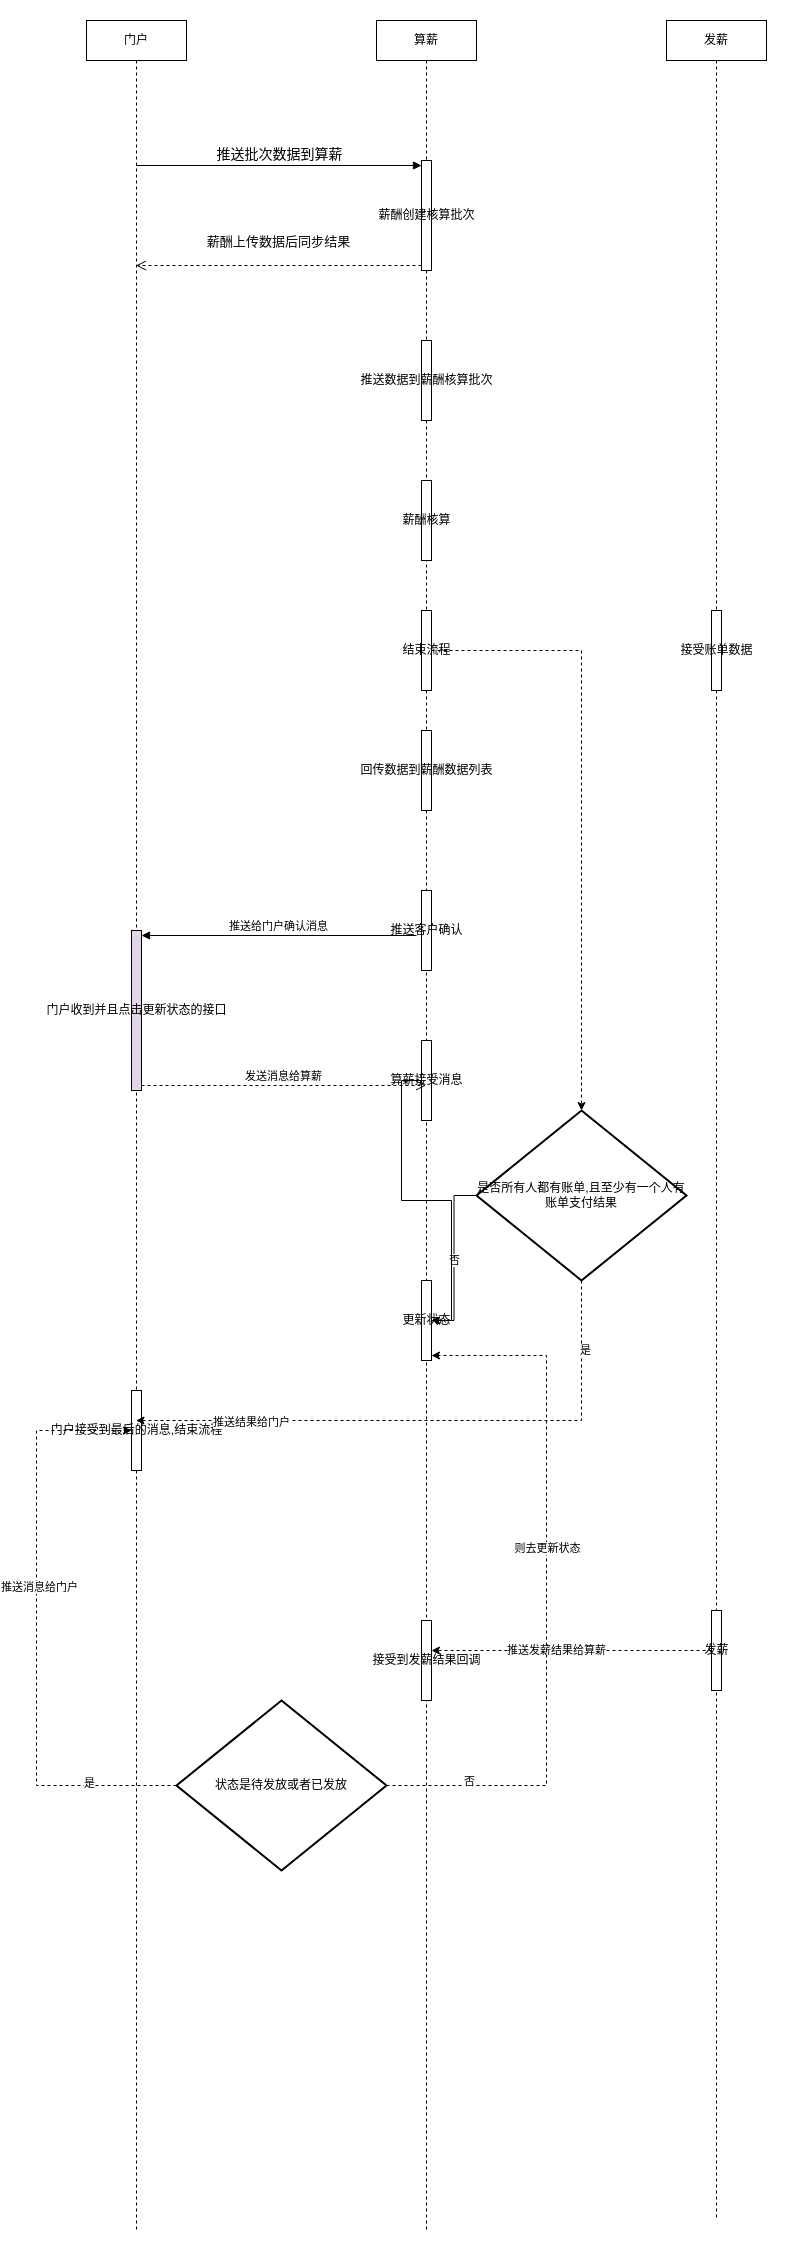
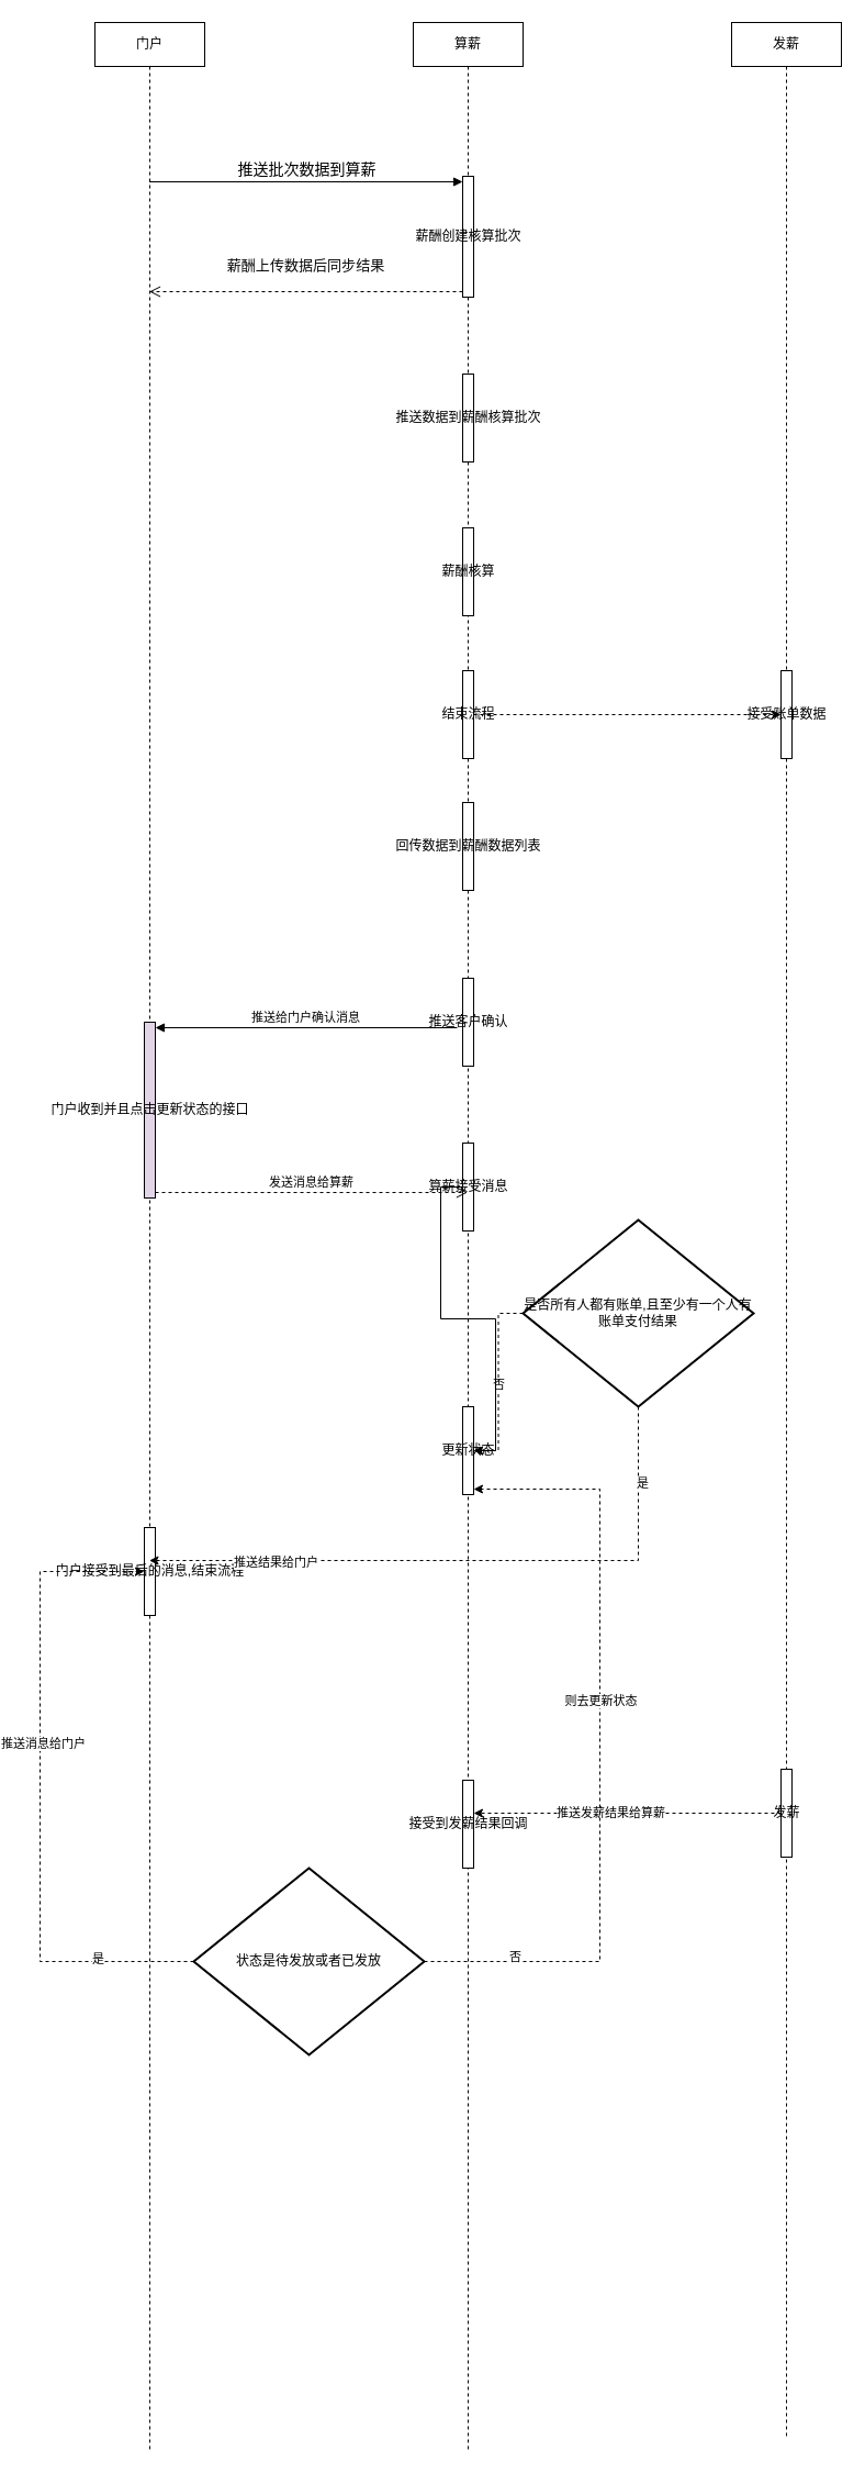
  <mxCell id="0" />
  <mxCell id="1" parent="0" />
  <mxCell id="2" value="门户" style="shape=umlLifeline;perimeter=lifelinePerimeter;whiteSpace=wrap;html=1;container=1;dropTarget=0;collapsible=0;recursiveResize=0;outlineConnect=0;portConstraint=eastwest;newEdgeStyle={&quot;curved&quot;:0,&quot;rounded&quot;:0};" vertex="1" parent="1"><mxGeometry x="70" y="20" width="100" height="2210" as="geometry" /></mxCell>
  <mxCell id="3" value="门户收到并且点击更新状态的接口" style="html=1;points=[[0,0,0,0,5],[0,1,0,0,-5],[1,0,0,0,5],[1,1,0,0,-5]];perimeter=orthogonalPerimeter;outlineConnect=0;targetShapes=umlLifeline;portConstraint=eastwest;newEdgeStyle={&quot;curved&quot;:0,&quot;rounded&quot;:0};fillColor=#e1d5e7;" vertex="1" parent="2"><mxGeometry x="45" y="910" width="10" height="160" as="geometry" /></mxCell>
  <mxCell id="4" value="门户接受到最后的消息,结束流程" style="html=1;points=[[0,0,0,0,5],[0,1,0,0,-5],[1,0,0,0,5],[1,1,0,0,-5]];perimeter=orthogonalPerimeter;outlineConnect=0;targetShapes=umlLifeline;portConstraint=eastwest;newEdgeStyle={&quot;curved&quot;:0,&quot;rounded&quot;:0};" vertex="1" parent="2"><mxGeometry x="45" y="1370" width="10" height="80" as="geometry" /></mxCell>
  <mxCell id="5" value="算薪" style="shape=umlLifeline;perimeter=lifelinePerimeter;whiteSpace=wrap;html=1;container=1;dropTarget=0;collapsible=0;recursiveResize=0;outlineConnect=0;portConstraint=eastwest;newEdgeStyle={&quot;curved&quot;:0,&quot;rounded&quot;:0};" vertex="1" parent="1"><mxGeometry x="360" y="20" width="100" height="2210" as="geometry" /></mxCell>
  <mxCell id="6" value="薪酬创建核算批次" style="html=1;points=[[0,0,0,0,5],[0,1,0,0,-5],[1,0,0,0,5],[1,1,0,0,-5]];perimeter=orthogonalPerimeter;outlineConnect=0;targetShapes=umlLifeline;portConstraint=eastwest;newEdgeStyle={&quot;curved&quot;:0,&quot;rounded&quot;:0};" vertex="1" parent="5"><mxGeometry x="45" y="140" width="10" height="110" as="geometry" /></mxCell>
  <mxCell id="7" value="推送数据到薪酬核算批次" style="html=1;points=[[0,0,0,0,5],[0,1,0,0,-5],[1,0,0,0,5],[1,1,0,0,-5]];perimeter=orthogonalPerimeter;outlineConnect=0;targetShapes=umlLifeline;portConstraint=eastwest;newEdgeStyle={&quot;curved&quot;:0,&quot;rounded&quot;:0};" vertex="1" parent="5"><mxGeometry x="45" y="320" width="10" height="80" as="geometry" /></mxCell>
  <mxCell id="8" value="薪酬核算" style="html=1;points=[[0,0,0,0,5],[0,1,0,0,-5],[1,0,0,0,5],[1,1,0,0,-5]];perimeter=orthogonalPerimeter;outlineConnect=0;targetShapes=umlLifeline;portConstraint=eastwest;newEdgeStyle={&quot;curved&quot;:0,&quot;rounded&quot;:0};" vertex="1" parent="5"><mxGeometry x="45" y="460" width="10" height="80" as="geometry" /></mxCell>
  <mxCell id="9" value="结束流程" style="html=1;points=[[0,0,0,0,5],[0,1,0,0,-5],[1,0,0,0,5],[1,1,0,0,-5]];perimeter=orthogonalPerimeter;outlineConnect=0;targetShapes=umlLifeline;portConstraint=eastwest;newEdgeStyle={&quot;curved&quot;:0,&quot;rounded&quot;:0};" vertex="1" parent="5"><mxGeometry x="45" y="590" width="10" height="80" as="geometry" /></mxCell>
  <mxCell id="10" value="回传数据到薪酬数据列表" style="html=1;points=[[0,0,0,0,5],[0,1,0,0,-5],[1,0,0,0,5],[1,1,0,0,-5]];perimeter=orthogonalPerimeter;outlineConnect=0;targetShapes=umlLifeline;portConstraint=eastwest;newEdgeStyle={&quot;curved&quot;:0,&quot;rounded&quot;:0};" vertex="1" parent="5"><mxGeometry x="45" y="710" width="10" height="80" as="geometry" /></mxCell>
  <mxCell id="11" value="推送客户确认" style="html=1;points=[[0,0,0,0,5],[0,1,0,0,-5],[1,0,0,0,5],[1,1,0,0,-5]];perimeter=orthogonalPerimeter;outlineConnect=0;targetShapes=umlLifeline;portConstraint=eastwest;newEdgeStyle={&quot;curved&quot;:0,&quot;rounded&quot;:0};" vertex="1" parent="5"><mxGeometry x="45" y="870" width="10" height="80" as="geometry" /></mxCell>
  <mxCell id="12" value="算薪接受消息" style="html=1;points=[[0,0,0,0,5],[0,1,0,0,-5],[1,0,0,0,5],[1,1,0,0,-5]];perimeter=orthogonalPerimeter;outlineConnect=0;targetShapes=umlLifeline;portConstraint=eastwest;newEdgeStyle={&quot;curved&quot;:0,&quot;rounded&quot;:0};" vertex="1" parent="5"><mxGeometry x="45" y="1020" width="10" height="80" as="geometry" /></mxCell>
  <mxCell id="13" value="更新状态" style="html=1;points=[[0,0,0,0,5],[0,1,0,0,-5],[1,0,0,0,5],[1,1,0,0,-5]];perimeter=orthogonalPerimeter;outlineConnect=0;targetShapes=umlLifeline;portConstraint=eastwest;newEdgeStyle={&quot;curved&quot;:0,&quot;rounded&quot;:0};" vertex="1" parent="5"><mxGeometry x="45" y="1260" width="10" height="80" as="geometry" /></mxCell>
  <mxCell id="14" value="接受到发薪结果回调" style="html=1;points=[[0,0,0,0,5],[0,1,0,0,-5],[1,0,0,0,5],[1,1,0,0,-5]];perimeter=orthogonalPerimeter;outlineConnect=0;targetShapes=umlLifeline;portConstraint=eastwest;newEdgeStyle={&quot;curved&quot;:0,&quot;rounded&quot;:0};" vertex="1" parent="5"><mxGeometry x="45" y="1600" width="10" height="80" as="geometry" /></mxCell>
  <mxCell id="15" value="发薪" style="shape=umlLifeline;perimeter=lifelinePerimeter;whiteSpace=wrap;html=1;container=1;dropTarget=0;collapsible=0;recursiveResize=0;outlineConnect=0;portConstraint=eastwest;newEdgeStyle={&quot;curved&quot;:0,&quot;rounded&quot;:0};" vertex="1" parent="1"><mxGeometry x="650" y="20" width="100" height="2200" as="geometry" /></mxCell>
  <mxCell id="16" value="接受账单数据" style="html=1;points=[[0,0,0,0,5],[0,1,0,0,-5],[1,0,0,0,5],[1,1,0,0,-5]];perimeter=orthogonalPerimeter;outlineConnect=0;targetShapes=umlLifeline;portConstraint=eastwest;newEdgeStyle={&quot;curved&quot;:0,&quot;rounded&quot;:0};" vertex="1" parent="15"><mxGeometry x="45" y="590" width="10" height="80" as="geometry" /></mxCell>
  <mxCell id="17" value="发薪" style="html=1;points=[[0,0,0,0,5],[0,1,0,0,-5],[1,0,0,0,5],[1,1,0,0,-5]];perimeter=orthogonalPerimeter;outlineConnect=0;targetShapes=umlLifeline;portConstraint=eastwest;newEdgeStyle={&quot;curved&quot;:0,&quot;rounded&quot;:0};" vertex="1" parent="15"><mxGeometry x="45" y="1590" width="10" height="80" as="geometry" /></mxCell>
  <mxCell id="18" value="&lt;font style=&quot;font-size: 14px;&quot;&gt;推送批次数据到算薪&lt;/font&gt;" style="html=1;verticalAlign=bottom;endArrow=block;curved=0;rounded=0;entryX=0;entryY=0;entryDx=0;entryDy=5;" edge="1" target="6" parent="1" source="2"><mxGeometry relative="1" as="geometry"><mxPoint x="335" y="165" as="sourcePoint" /></mxGeometry></mxCell>
  <mxCell id="19" value="&lt;div style=&quot;color: rgb(8, 8, 8);&quot;&gt;&lt;pre style=&quot;font-size: 9.8pt;&quot;&gt;&lt;font face=&quot;Helvetica&quot;&gt;薪酬上传数据后同步结果&lt;/font&gt;&lt;/pre&gt;&lt;/div&gt;" style="html=1;verticalAlign=bottom;endArrow=open;dashed=1;endSize=8;curved=0;rounded=0;exitX=0;exitY=1;exitDx=0;exitDy=-5;" edge="1" source="6" parent="1" target="2"><mxGeometry x="0.002" relative="1" as="geometry"><mxPoint x="335" y="235" as="targetPoint" /><mxPoint as="offset" /></mxGeometry></mxCell>
  <mxCell id="20" value="推送给门户确认消息" style="html=1;verticalAlign=bottom;endArrow=block;curved=0;rounded=0;entryX=1;entryY=0;entryDx=0;entryDy=5;" edge="1" target="3" parent="1"><mxGeometry relative="1" as="geometry"><mxPoint x="400" y="935" as="sourcePoint" /></mxGeometry></mxCell>
  <mxCell id="21" value="发送消息给算薪" style="html=1;verticalAlign=bottom;endArrow=open;dashed=1;endSize=8;curved=0;rounded=0;exitX=1;exitY=1;exitDx=0;exitDy=-5;" edge="1" source="3" parent="1" target="5"><mxGeometry relative="1" as="geometry"><mxPoint x="195" y="1005" as="targetPoint" /></mxGeometry></mxCell>
- <mxCell id="22" style="edgeStyle=orthogonalEdgeStyle;rounded=0;orthogonalLoop=1;jettySize=auto;html=1;" edge="1" parent="1" source="27" target="13"><mxGeometry relative="1" as="geometry" /></mxCell>
+ <mxCell id="22" style="edgeStyle=orthogonalEdgeStyle;rounded=0;orthogonalLoop=1;jettySize=auto;html=1;dashed=1;" edge="1" parent="1" source="27" target="13"><mxGeometry relative="1" as="geometry" /></mxCell>
  <mxCell id="23" value="否" style="edgeLabel;html=1;align=center;verticalAlign=middle;resizable=0;points=[];" vertex="1" connectable="0" parent="22"><mxGeometry x="0.018" relative="1" as="geometry"><mxPoint as="offset" /></mxGeometry></mxCell>
  <mxCell id="24" style="edgeStyle=orthogonalEdgeStyle;rounded=0;orthogonalLoop=1;jettySize=auto;html=1;dashed=1;" edge="1" parent="1" source="27" target="2"><mxGeometry relative="1" as="geometry"><Array as="points"><mxPoint x="565" y="1420" /></Array></mxGeometry></mxCell>
  <mxCell id="25" value="是" style="edgeLabel;html=1;align=center;verticalAlign=middle;resizable=0;points=[];" vertex="1" connectable="0" parent="24"><mxGeometry x="-0.764" y="3" relative="1" as="geometry"><mxPoint as="offset" /></mxGeometry></mxCell>
  <mxCell id="26" value="推送结果给门户" style="edgeLabel;html=1;align=center;verticalAlign=middle;resizable=0;points=[];" vertex="1" connectable="0" parent="24"><mxGeometry x="0.611" y="1" relative="1" as="geometry"><mxPoint x="1" as="offset" /></mxGeometry></mxCell>
  <mxCell id="27" value="是否所有人都有账单,且至少有一个人有账单支付结果" style="strokeWidth=2;html=1;shape=mxgraph.flowchart.decision;whiteSpace=wrap;" vertex="1" parent="1"><mxGeometry x="460" y="1110" width="210" height="170" as="geometry" /></mxCell>
  <mxCell id="28" style="edgeStyle=orthogonalEdgeStyle;rounded=0;orthogonalLoop=1;jettySize=auto;html=1;curved=0;" edge="1" parent="1" source="12" target="13"><mxGeometry relative="1" as="geometry" /></mxCell>
- <mxCell id="29" style="edgeStyle=orthogonalEdgeStyle;rounded=0;orthogonalLoop=1;jettySize=auto;html=1;curved=0;dashed=1;" edge="1" parent="1" source="9" target="27"><mxGeometry relative="1" as="geometry" /></mxCell>
+ <mxCell id="29" style="edgeStyle=orthogonalEdgeStyle;rounded=0;orthogonalLoop=1;jettySize=auto;html=1;curved=0;dashed=1;" edge="1" parent="1" source="9" target="16"><mxGeometry relative="1" as="geometry" /></mxCell>
  <mxCell id="30" style="edgeStyle=orthogonalEdgeStyle;rounded=0;orthogonalLoop=1;jettySize=auto;html=1;curved=0;dashed=1;" edge="1" parent="1" source="17" target="14"><mxGeometry relative="1" as="geometry"><Array as="points"><mxPoint x="700" y="1660" /></Array></mxGeometry></mxCell>
  <mxCell id="31" value="推送发薪结果给算薪" style="edgeLabel;html=1;align=center;verticalAlign=middle;resizable=0;points=[];" vertex="1" connectable="0" parent="30"><mxGeometry x="0.111" y="-1" relative="1" as="geometry"><mxPoint as="offset" /></mxGeometry></mxCell>
  <mxCell id="32" style="edgeStyle=orthogonalEdgeStyle;rounded=0;orthogonalLoop=1;jettySize=auto;html=1;exitX=0;exitY=0.5;exitDx=0;exitDy=0;exitPerimeter=0;dashed=1;" edge="1" parent="1" source="35" target="4"><mxGeometry relative="1" as="geometry"><Array as="points"><mxPoint x="20" y="1785" /><mxPoint x="20" y="1430" /></Array></mxGeometry></mxCell>
  <mxCell id="33" value="推送消息给门户" style="edgeLabel;html=1;align=center;verticalAlign=middle;resizable=0;points=[];" vertex="1" connectable="0" parent="32"><mxGeometry x="0.15" y="-2" relative="1" as="geometry"><mxPoint as="offset" /></mxGeometry></mxCell>
  <mxCell id="34" value="是" style="edgeLabel;html=1;align=center;verticalAlign=middle;resizable=0;points=[];" vertex="1" connectable="0" parent="32"><mxGeometry x="-0.7" y="-3" relative="1" as="geometry"><mxPoint x="1" as="offset" /></mxGeometry></mxCell>
  <mxCell id="35" value="状态是待发放或者已发放" style="strokeWidth=2;html=1;shape=mxgraph.flowchart.decision;whiteSpace=wrap;" vertex="1" parent="1"><mxGeometry x="160" y="1700" width="210" height="170" as="geometry" /></mxCell>
  <mxCell id="36" style="edgeStyle=orthogonalEdgeStyle;rounded=0;orthogonalLoop=1;jettySize=auto;html=1;exitX=1;exitY=0.5;exitDx=0;exitDy=0;exitPerimeter=0;entryX=1;entryY=1;entryDx=0;entryDy=-5;entryPerimeter=0;dashed=1;" edge="1" parent="1" source="35" target="13"><mxGeometry relative="1" as="geometry"><Array as="points"><mxPoint x="530" y="1785" /><mxPoint x="530" y="1355" /></Array></mxGeometry></mxCell>
  <mxCell id="37" value="否" style="edgeLabel;html=1;align=center;verticalAlign=middle;resizable=0;points=[];" vertex="1" connectable="0" parent="36"><mxGeometry x="-0.766" y="5" relative="1" as="geometry"><mxPoint as="offset" /></mxGeometry></mxCell>
  <mxCell id="38" value="则去更新状态" style="edgeLabel;html=1;align=center;verticalAlign=middle;resizable=0;points=[];" vertex="1" connectable="0" parent="36"><mxGeometry x="0.13" relative="1" as="geometry"><mxPoint as="offset" /></mxGeometry></mxCell>
